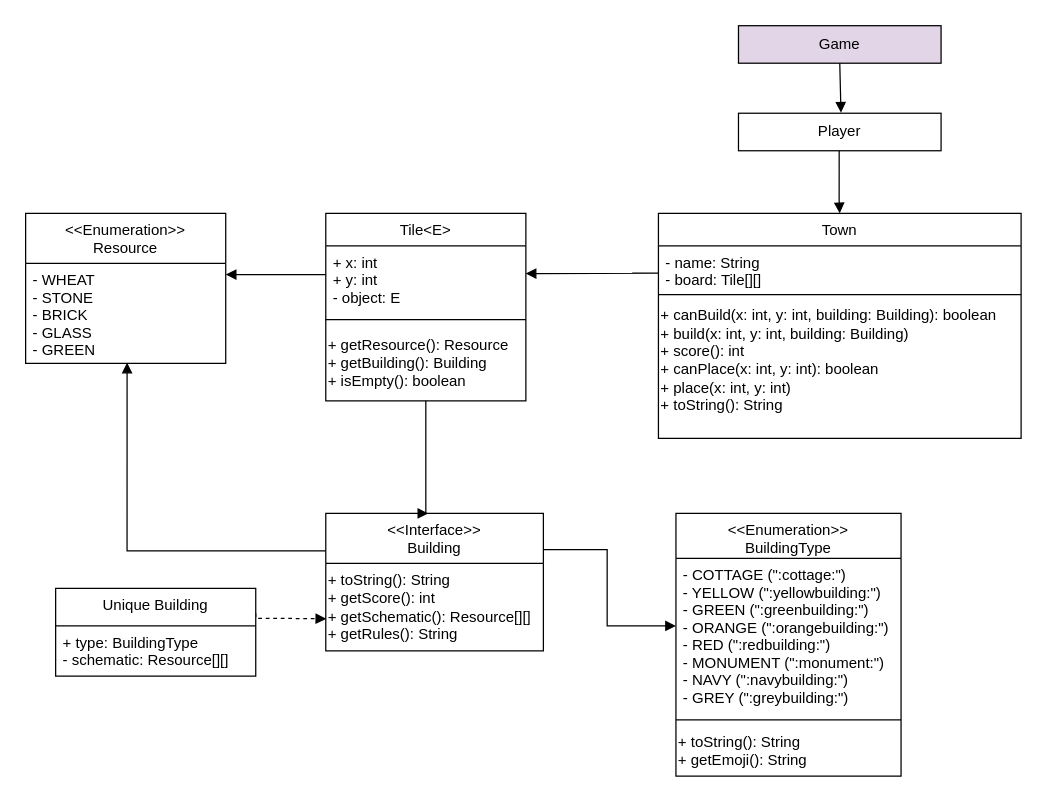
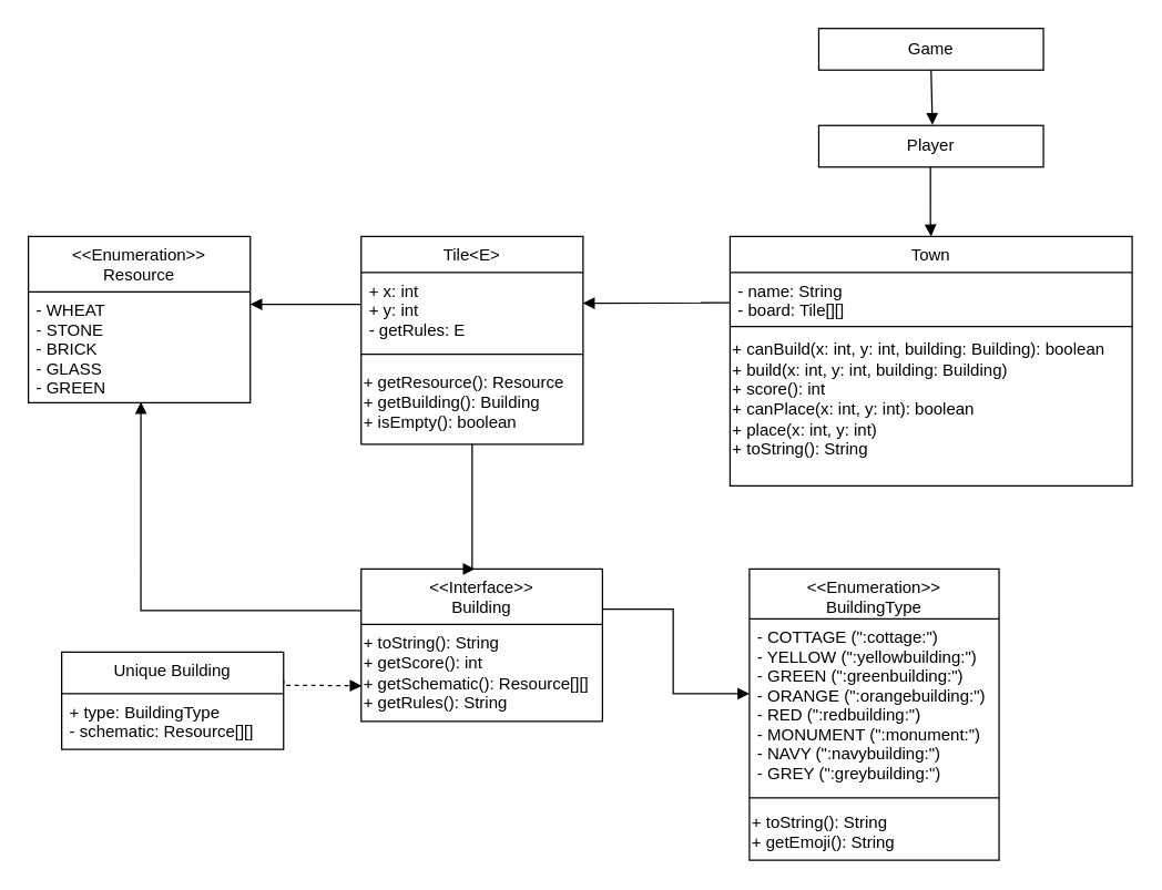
  <mxCell id="0" />
  <mxCell id="1" parent="0" />
  <mxCell id="2" value="Tile&lt;E&gt;" style="swimlane;fontStyle=0;align=center;verticalAlign=top;childLayout=stackLayout;horizontal=1;startSize=26;horizontalStack=0;resizeParent=1;resizeLast=0;collapsible=1;marginBottom=0;rounded=0;shadow=0;strokeWidth=1;" vertex="1" parent="1"><mxGeometry x="260" y="170" width="160" height="150" as="geometry"><mxRectangle x="230" y="140" width="160" height="26" as="alternateBounds" /></mxGeometry></mxCell>
- <mxCell id="3" value="+ x: int &#10;+ y: int&#10;- object: E" style="text;align=left;verticalAlign=top;spacingLeft=4;spacingRight=4;overflow=hidden;rotatable=0;points=[[0,0.5],[1,0.5]];portConstraint=eastwest;" vertex="1" parent="2"><mxGeometry y="26" width="160" height="54" as="geometry" /></mxCell>
+ <mxCell id="3" value="+ x: int &#10;+ y: int&#10;- getRules: E" style="text;align=left;verticalAlign=top;spacingLeft=4;spacingRight=4;overflow=hidden;rotatable=0;points=[[0,0.5],[1,0.5]];portConstraint=eastwest;" vertex="1" parent="2"><mxGeometry y="26" width="160" height="54" as="geometry" /></mxCell>
  <mxCell id="4" value="" style="line;html=1;strokeWidth=1;align=left;verticalAlign=middle;spacingTop=-1;spacingLeft=3;spacingRight=3;rotatable=0;labelPosition=right;points=[];portConstraint=eastwest;" vertex="1" parent="2"><mxGeometry y="80" width="160" height="10" as="geometry" /></mxCell>
  <mxCell id="5" value="+ getResource(): Resource&lt;div&gt;+ getBuilding(): Building&lt;/div&gt;&lt;div&gt;+ isEmpty(): boolean&lt;/div&gt;" style="text;html=1;align=left;verticalAlign=middle;resizable=0;points=[];autosize=1;strokeColor=none;fillColor=none;" vertex="1" parent="2"><mxGeometry y="90" width="160" height="60" as="geometry" /></mxCell>
  <mxCell id="6" value="&lt;&lt;Interface&gt;&gt;&#10;Building" style="swimlane;fontStyle=0;align=center;verticalAlign=top;childLayout=stackLayout;horizontal=1;startSize=40;horizontalStack=0;resizeParent=1;resizeLast=0;collapsible=1;marginBottom=0;rounded=0;shadow=0;strokeWidth=1;" vertex="1" parent="1"><mxGeometry x="260" y="410" width="174" height="110" as="geometry"><mxRectangle x="230" y="140" width="160" height="26" as="alternateBounds" /></mxGeometry></mxCell>
  <mxCell id="7" value="+ toString(): String&lt;div&gt;+ getScore(): int&lt;/div&gt;&lt;div&gt;+ getSchematic(): Resource[][]&lt;/div&gt;&lt;div&gt;+ getRules(): String&lt;/div&gt;" style="text;html=1;align=left;verticalAlign=middle;resizable=0;points=[];autosize=1;strokeColor=none;fillColor=none;" vertex="1" parent="6"><mxGeometry y="40" width="174" height="70" as="geometry" /></mxCell>
  <mxCell id="8" value="&lt;&lt;Enumeration&gt;&gt;&#10;BuildingType" style="swimlane;fontStyle=0;align=center;verticalAlign=top;childLayout=stackLayout;horizontal=1;startSize=36;horizontalStack=0;resizeParent=1;resizeLast=0;collapsible=1;marginBottom=0;rounded=0;shadow=0;strokeWidth=1;" vertex="1" parent="1"><mxGeometry x="540" y="410" width="180" height="210" as="geometry"><mxRectangle x="230" y="140" width="160" height="26" as="alternateBounds" /></mxGeometry></mxCell>
  <mxCell id="9" value="- COTTAGE (&quot;:cottage:&quot;)&#10;- YELLOW (&quot;:yellowbuilding:&quot;)&#10;- GREEN (&quot;:greenbuilding:&quot;)&#10;- ORANGE (&quot;:orangebuilding:&quot;)&#10;- RED (&quot;:redbuilding:&quot;)&#10;- MONUMENT (&quot;:monument:&quot;)&#10;- NAVY (&quot;:navybuilding:&quot;)&#10;- GREY (&quot;:greybuilding:&quot;)" style="text;align=left;verticalAlign=top;spacingLeft=4;spacingRight=4;overflow=hidden;rotatable=0;points=[[0,0.5],[1,0.5]];portConstraint=eastwest;" vertex="1" parent="8"><mxGeometry y="36" width="180" height="124" as="geometry" /></mxCell>
  <mxCell id="10" value="" style="line;html=1;strokeWidth=1;align=left;verticalAlign=middle;spacingTop=-1;spacingLeft=3;spacingRight=3;rotatable=0;labelPosition=right;points=[];portConstraint=eastwest;" vertex="1" parent="8"><mxGeometry y="160" width="180" height="10" as="geometry" /></mxCell>
  <mxCell id="11" value="+ toString(): String&lt;div&gt;+ getEmoji(): String&lt;/div&gt;" style="text;html=1;align=left;verticalAlign=middle;resizable=0;points=[];autosize=1;strokeColor=none;fillColor=none;" vertex="1" parent="8"><mxGeometry y="170" width="180" height="40" as="geometry" /></mxCell>
  <mxCell id="12" value="" style="edgeStyle=orthogonalEdgeStyle;orthogonalLoop=1;jettySize=auto;html=1;rounded=0;endArrow=block;endFill=1;exitX=0.5;exitY=1;exitDx=0;exitDy=0;entryX=0.471;entryY=0;entryDx=0;entryDy=0;entryPerimeter=0;" edge="1" parent="1" source="2" target="6"><mxGeometry width="80" relative="1" as="geometry"><mxPoint x="305" y="370" as="sourcePoint" /><mxPoint x="385" y="370" as="targetPoint" /><Array as="points"><mxPoint x="340" y="390" /><mxPoint x="340" y="390" /></Array></mxGeometry></mxCell>
  <mxCell id="13" value="" style="edgeStyle=orthogonalEdgeStyle;orthogonalLoop=1;jettySize=auto;html=1;rounded=0;endArrow=block;endFill=1;" edge="1" parent="1"><mxGeometry width="80" relative="1" as="geometry"><mxPoint x="434" y="439" as="sourcePoint" /><mxPoint x="540" y="500" as="targetPoint" /><Array as="points"><mxPoint x="485" y="439" /><mxPoint x="485" y="500" /><mxPoint x="540" y="500" /></Array></mxGeometry></mxCell>
  <mxCell id="14" value="&lt;&lt;Enumeration&gt;&gt;&#10;Resource" style="swimlane;fontStyle=0;align=center;verticalAlign=top;childLayout=stackLayout;horizontal=1;startSize=40;horizontalStack=0;resizeParent=1;resizeLast=0;collapsible=1;marginBottom=0;rounded=0;shadow=0;strokeWidth=1;" vertex="1" parent="1"><mxGeometry x="20" y="170" width="160" height="120" as="geometry"><mxRectangle x="230" y="140" width="160" height="26" as="alternateBounds" /></mxGeometry></mxCell>
  <mxCell id="15" value="- WHEAT&#10;- STONE&#10;- BRICK&#10;- GLASS&#10;- GREEN" style="text;align=left;verticalAlign=top;spacingLeft=4;spacingRight=4;overflow=hidden;rotatable=0;points=[[0,0.5],[1,0.5]];portConstraint=eastwest;" vertex="1" parent="14"><mxGeometry y="40" width="160" height="80" as="geometry" /></mxCell>
  <mxCell id="16" value="" style="edgeStyle=orthogonalEdgeStyle;orthogonalLoop=1;jettySize=auto;html=1;rounded=0;endArrow=block;endFill=1;exitX=0;exitY=0.5;exitDx=0;exitDy=0;entryX=1;entryY=0.163;entryDx=0;entryDy=0;entryPerimeter=0;" edge="1" parent="1"><mxGeometry width="80" relative="1" as="geometry"><mxPoint x="260" y="219" as="sourcePoint" /><mxPoint x="180" y="219.04" as="targetPoint" /></mxGeometry></mxCell>
  <mxCell id="17" value="" style="edgeStyle=orthogonalEdgeStyle;orthogonalLoop=1;jettySize=auto;html=1;rounded=0;endArrow=block;endFill=1;entryX=0.507;entryY=0.993;entryDx=0;entryDy=0;entryPerimeter=0;" edge="1" parent="1" target="15"><mxGeometry width="80" relative="1" as="geometry"><mxPoint x="260" y="440" as="sourcePoint" /><mxPoint x="80" y="350" as="targetPoint" /><Array as="points"><mxPoint x="260" y="440" /><mxPoint x="101" y="440" /></Array></mxGeometry></mxCell>
  <mxCell id="18" value="" style="edgeStyle=orthogonalEdgeStyle;orthogonalLoop=1;jettySize=auto;html=1;rounded=0;endArrow=block;endFill=1;dashed=1;entryX=0.002;entryY=0.633;entryDx=0;entryDy=0;entryPerimeter=0;" edge="1" parent="1" target="7"><mxGeometry width="80" relative="1" as="geometry"><mxPoint x="204" y="490" as="sourcePoint" /><mxPoint x="345.034" y="460" as="targetPoint" /><Array as="points"><mxPoint x="204" y="494" /><mxPoint x="234" y="494" /></Array></mxGeometry></mxCell>
  <mxCell id="19" value="Town" style="swimlane;fontStyle=0;align=center;verticalAlign=top;childLayout=stackLayout;horizontal=1;startSize=26;horizontalStack=0;resizeParent=1;resizeLast=0;collapsible=1;marginBottom=0;rounded=0;shadow=0;strokeWidth=1;" vertex="1" parent="1"><mxGeometry x="526" y="170" width="290" height="180" as="geometry"><mxRectangle x="230" y="140" width="160" height="26" as="alternateBounds" /></mxGeometry></mxCell>
  <mxCell id="20" value="- name: String&#10;- board: Tile[][]" style="text;align=left;verticalAlign=top;spacingLeft=4;spacingRight=4;overflow=hidden;rotatable=0;points=[[0,0.5],[1,0.5]];portConstraint=eastwest;" vertex="1" parent="19"><mxGeometry y="26" width="290" height="34" as="geometry" /></mxCell>
  <mxCell id="21" value="" style="edgeStyle=orthogonalEdgeStyle;orthogonalLoop=1;jettySize=auto;html=1;rounded=0;endArrow=block;endFill=1;entryX=0.999;entryY=0.412;entryDx=0;entryDy=0;entryPerimeter=0;" edge="1" parent="19" target="3"><mxGeometry width="80" relative="1" as="geometry"><mxPoint x="-21" y="47.86" as="sourcePoint" /><mxPoint x="-117" y="47.86" as="targetPoint" /><Array as="points"><mxPoint y="48" /></Array></mxGeometry></mxCell>
  <mxCell id="22" value="" style="line;html=1;strokeWidth=1;align=left;verticalAlign=middle;spacingTop=-1;spacingLeft=3;spacingRight=3;rotatable=0;labelPosition=right;points=[];portConstraint=eastwest;" vertex="1" parent="19"><mxGeometry y="60" width="290" height="10" as="geometry" /></mxCell>
  <mxCell id="23" value="+ canBuild(x: int, y: int, building: Building): boolean&lt;div&gt;+ build&lt;span style=&quot;background-color: initial;&quot;&gt;(x: int, y: int, building: Building)&lt;/span&gt;&lt;/div&gt;&lt;div&gt;&lt;span style=&quot;background-color: initial;&quot;&gt;+ score(): int&lt;/span&gt;&lt;/div&gt;&lt;div&gt;&lt;span style=&quot;background-color: initial;&quot;&gt;+ canPlace(x: int, y: int): boolean&lt;/span&gt;&lt;/div&gt;&lt;div&gt;&lt;span style=&quot;background-color: initial;&quot;&gt;+ place(x: int, y: int)&lt;/span&gt;&lt;/div&gt;&lt;div&gt;&lt;span style=&quot;background-color: initial;&quot;&gt;+ toString(): String&lt;/span&gt;&lt;/div&gt;&lt;div&gt;&lt;span style=&quot;background-color: initial;&quot;&gt;&lt;br&gt;&lt;/span&gt;&lt;/div&gt;" style="text;html=1;align=left;verticalAlign=middle;resizable=0;points=[];autosize=1;strokeColor=none;fillColor=none;" vertex="1" parent="19"><mxGeometry y="70" width="290" height="110" as="geometry" /></mxCell>
- <mxCell id="24" value="Game" style="whiteSpace=wrap;html=1;fillColor=#e1d5e7;" vertex="1" parent="1"><mxGeometry x="590" y="20" width="162" height="30" as="geometry" /></mxCell>
+ <mxCell id="24" value="Game" style="whiteSpace=wrap;html=1;" vertex="1" parent="1"><mxGeometry x="590" y="20" width="162" height="30" as="geometry" /></mxCell>
  <mxCell id="25" value="Player" style="whiteSpace=wrap;html=1;" vertex="1" parent="1"><mxGeometry x="590" y="90" width="162" height="30" as="geometry" /></mxCell>
  <mxCell id="26" value="" style="edgeStyle=orthogonalEdgeStyle;orthogonalLoop=1;jettySize=auto;html=1;rounded=0;entryX=0.475;entryY=-0.015;entryDx=0;entryDy=0;endArrow=block;endFill=1;entryPerimeter=0;" edge="1" parent="1"><mxGeometry width="80" relative="1" as="geometry"><mxPoint x="671" y="50" as="sourcePoint" /><mxPoint x="671.95" y="89.55" as="targetPoint" /><Array as="points"><mxPoint x="671" y="90" /></Array></mxGeometry></mxCell>
  <mxCell id="27" value="" style="edgeStyle=orthogonalEdgeStyle;orthogonalLoop=1;jettySize=auto;html=1;rounded=0;entryX=0.5;entryY=0;entryDx=0;entryDy=0;endArrow=block;endFill=1;" edge="1" parent="1" target="19"><mxGeometry width="80" relative="1" as="geometry"><mxPoint x="670.52" y="120" as="sourcePoint" /><mxPoint x="671.47" y="159.55" as="targetPoint" /><Array as="points"><mxPoint x="671" y="160" /><mxPoint x="671" y="160" /></Array></mxGeometry></mxCell>
  <mxCell id="28" value="Unique Building" style="swimlane;fontStyle=0;align=center;verticalAlign=top;childLayout=stackLayout;horizontal=1;startSize=30;horizontalStack=0;resizeParent=1;resizeLast=0;collapsible=1;marginBottom=0;rounded=0;shadow=0;strokeWidth=1;" vertex="1" parent="1"><mxGeometry x="44" y="470" width="160" height="70" as="geometry"><mxRectangle x="230" y="140" width="160" height="26" as="alternateBounds" /></mxGeometry></mxCell>
  <mxCell id="29" value="+ type: BuildingType&#10;- schematic: Resource[][]" style="text;align=left;verticalAlign=top;spacingLeft=4;spacingRight=4;overflow=hidden;rotatable=0;points=[[0,0.5],[1,0.5]];portConstraint=eastwest;" vertex="1" parent="28"><mxGeometry y="30" width="160" height="40" as="geometry" /></mxCell>
